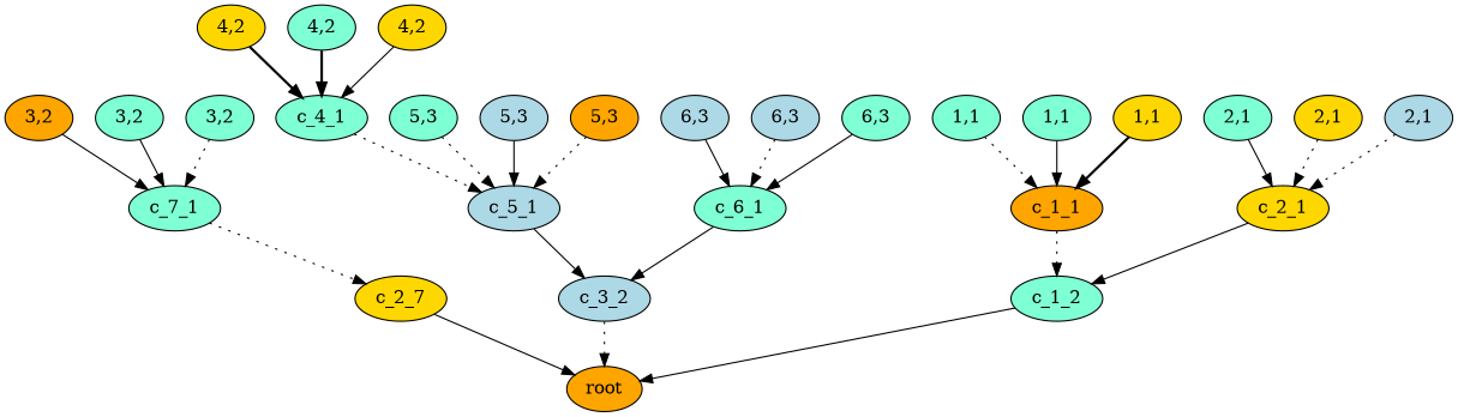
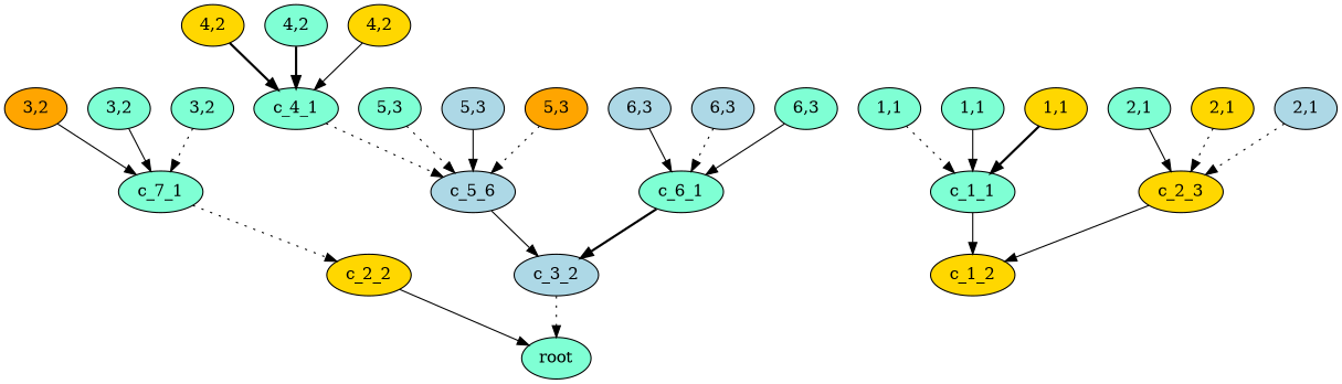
  digraph {
    node [fillcolor=aquamarine style=filled]
    edge [style=solid]
    n1 [label="1,1"]
-   c_1_1 [fillcolor=orange]
-   c_1_2
+   c_1_1
+   c_1_2 [fillcolor=gold]
    n4 [label="1,1"]
    n5 [fillcolor=gold label="1,1"]
    n6 [label="2,1"]
-   c_2_1 [fillcolor=gold]
+   c_2_1 [fillcolor=gold label=c_2_3]
    n8 [fillcolor=gold label="2,1"]
    n9 [fillcolor=lightblue label="2,1"]
    n10 [fillcolor=orange label="3,2"]
    n11 [label=c_7_1]
-   c_2_2 [fillcolor=gold label=c_2_7]
+   c_2_2 [fillcolor=gold]
    n13 [label="3,2"]
    n14 [label="3,2"]
    n15 [fillcolor=gold label="4,2"]
    c_4_1
-   c_5_1 [fillcolor=lightblue]
+   c_5_1 [fillcolor=lightblue label=c_5_6]
    n18 [label="4,2"]
    n19 [fillcolor=gold label="4,2"]
    n20 [label="5,3"]
    c_3_2 [fillcolor=lightblue]
    n22 [fillcolor=lightblue label="5,3"]
    n23 [fillcolor=orange label="5,3"]
    n24 [fillcolor=lightblue label="6,3"]
    c_6_1
    n26 [fillcolor=lightblue label="6,3"]
    n27 [label="6,3"]
-   root [fillcolor=orange]
+   root
    n1 -> c_1_1 [style=dotted]
-   c_1_1 -> c_1_2 [style=dotted]
-   c_1_2 -> root
+   c_1_1 -> c_1_2
    n4 -> c_1_1
    n5 -> c_1_1 [style=bold]
    n6 -> c_2_1
    c_2_1 -> c_1_2
    n8 -> c_2_1 [style=dotted]
    n9 -> c_2_1 [style=dotted]
    n10 -> n11
    n11 -> c_2_2 [style=dotted]
    c_2_2 -> root
    n13 -> n11
    n14 -> n11 [style=dotted]
    n15 -> c_4_1 [style=bold]
    c_4_1 -> c_5_1 [style=dotted]
    c_5_1 -> c_3_2
    n18 -> c_4_1 [style=bold]
    n19 -> c_4_1
    n20 -> c_5_1 [style=dotted]
    c_3_2 -> root [style=dotted]
    n22 -> c_5_1
    n23 -> c_5_1 [style=dotted]
    n24 -> c_6_1
-   c_6_1 -> c_3_2
+   c_6_1 -> c_3_2 [style=bold]
    n26 -> c_6_1 [style=dotted]
    n27 -> c_6_1
  }
